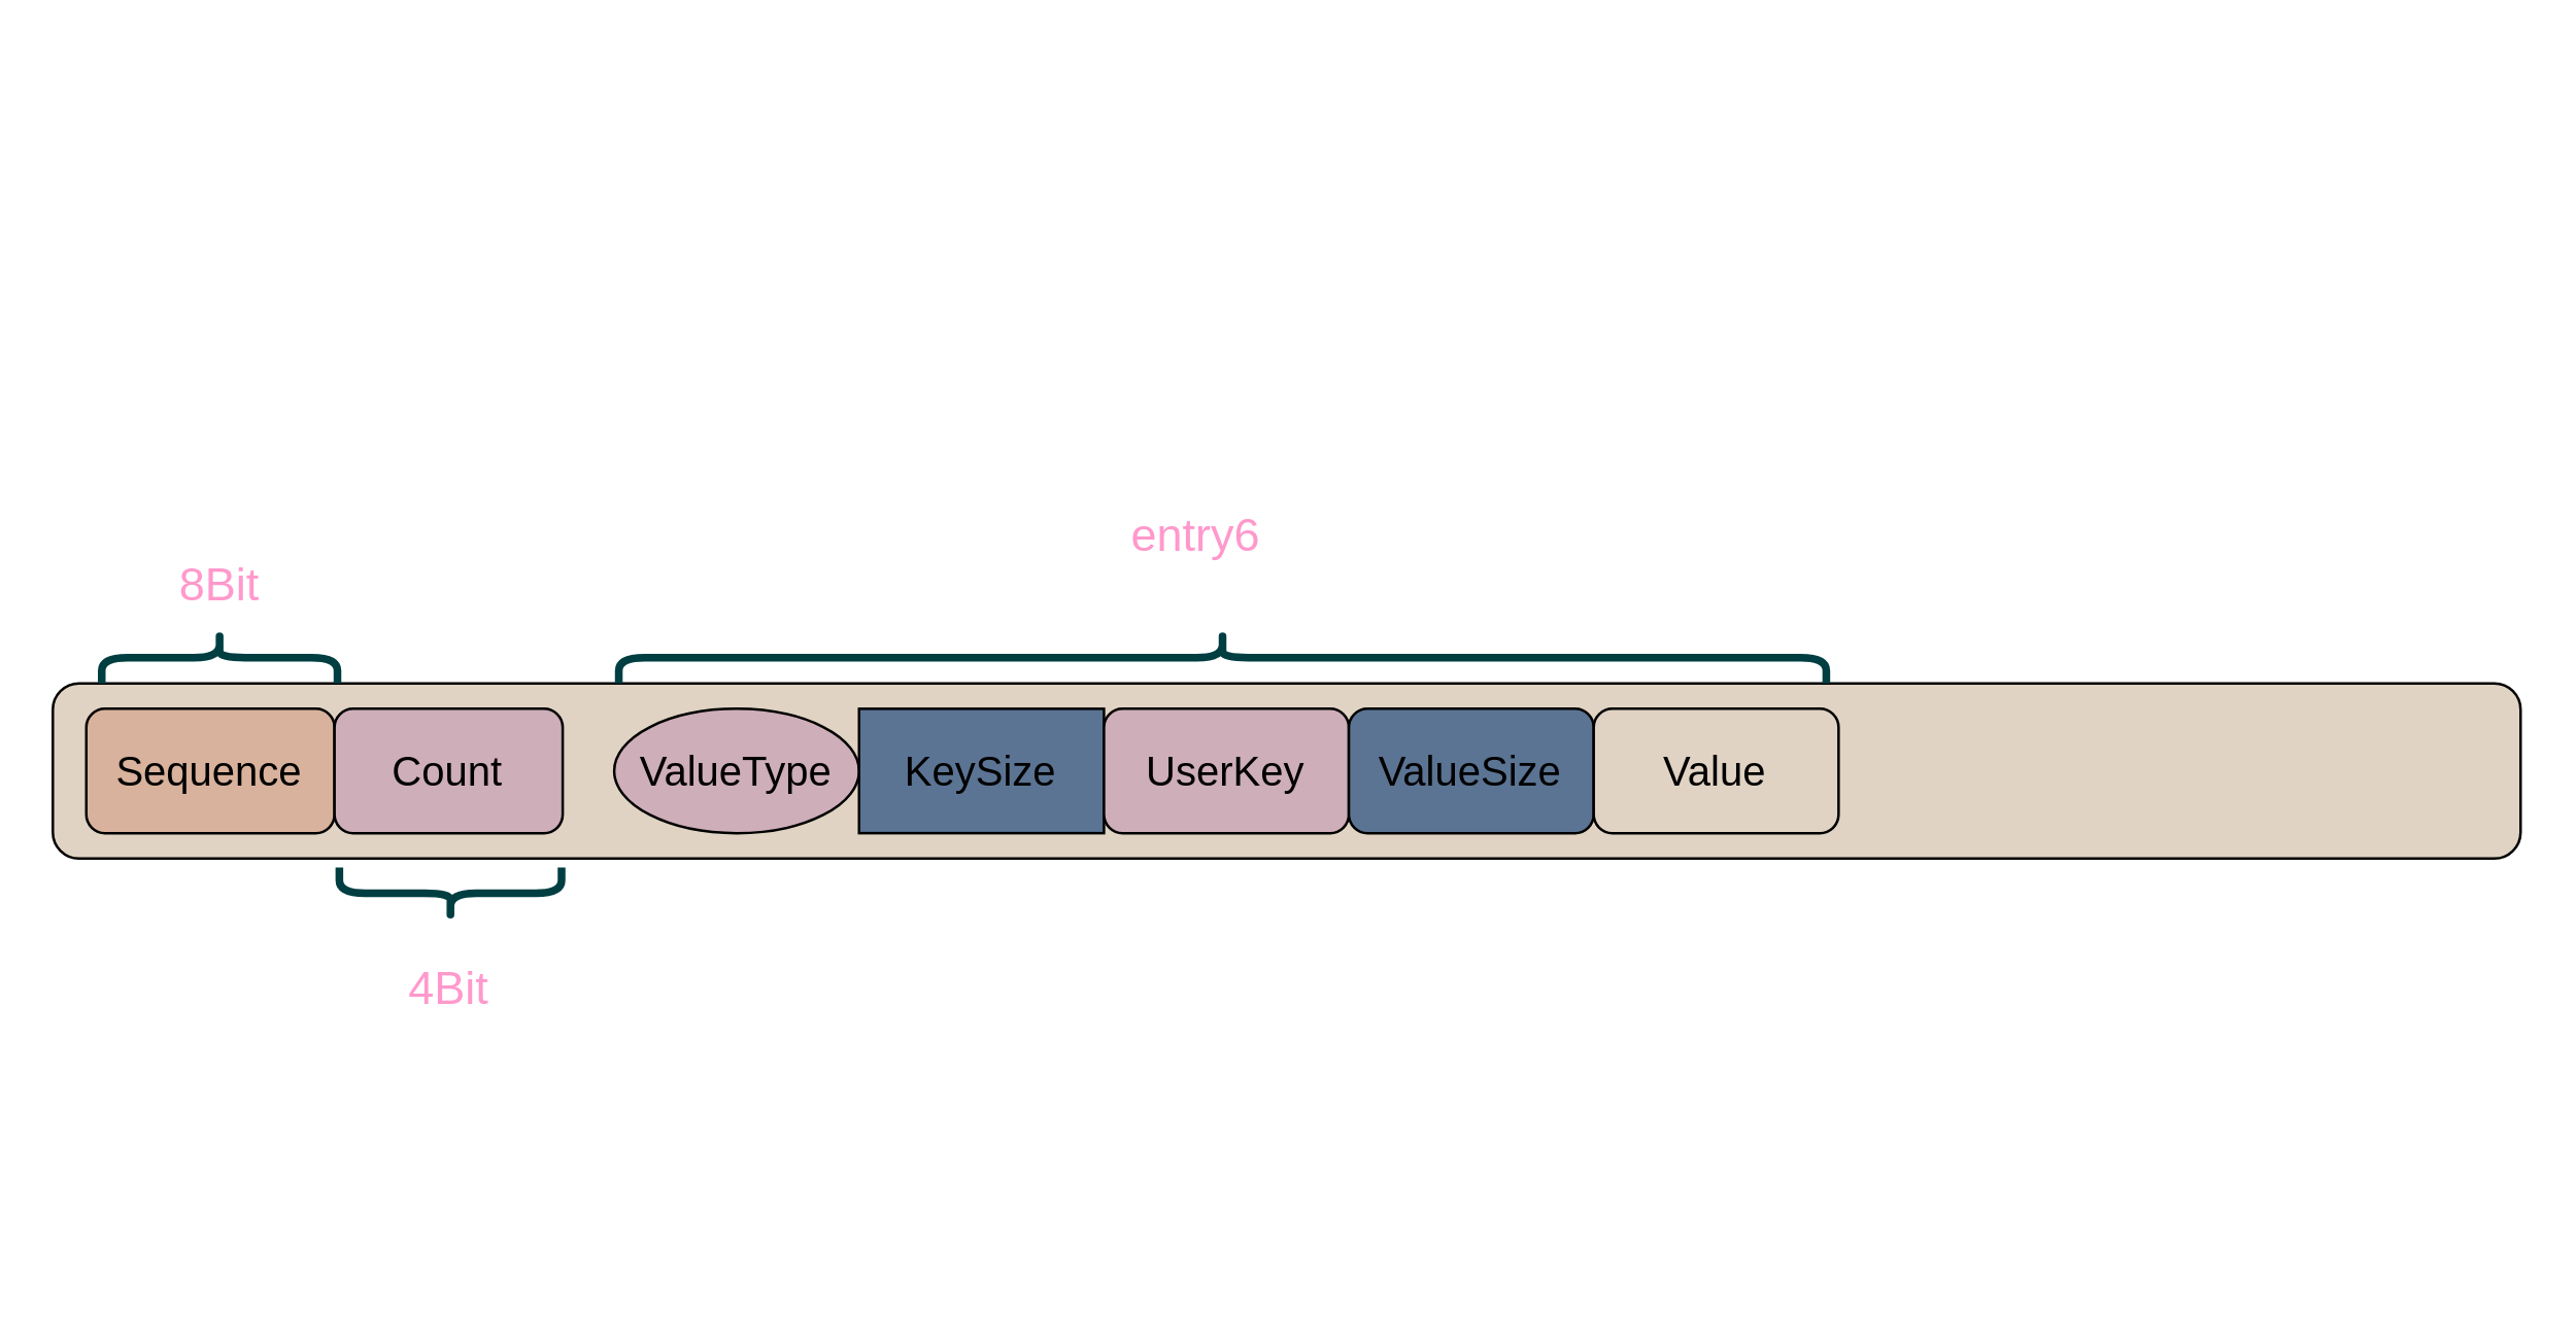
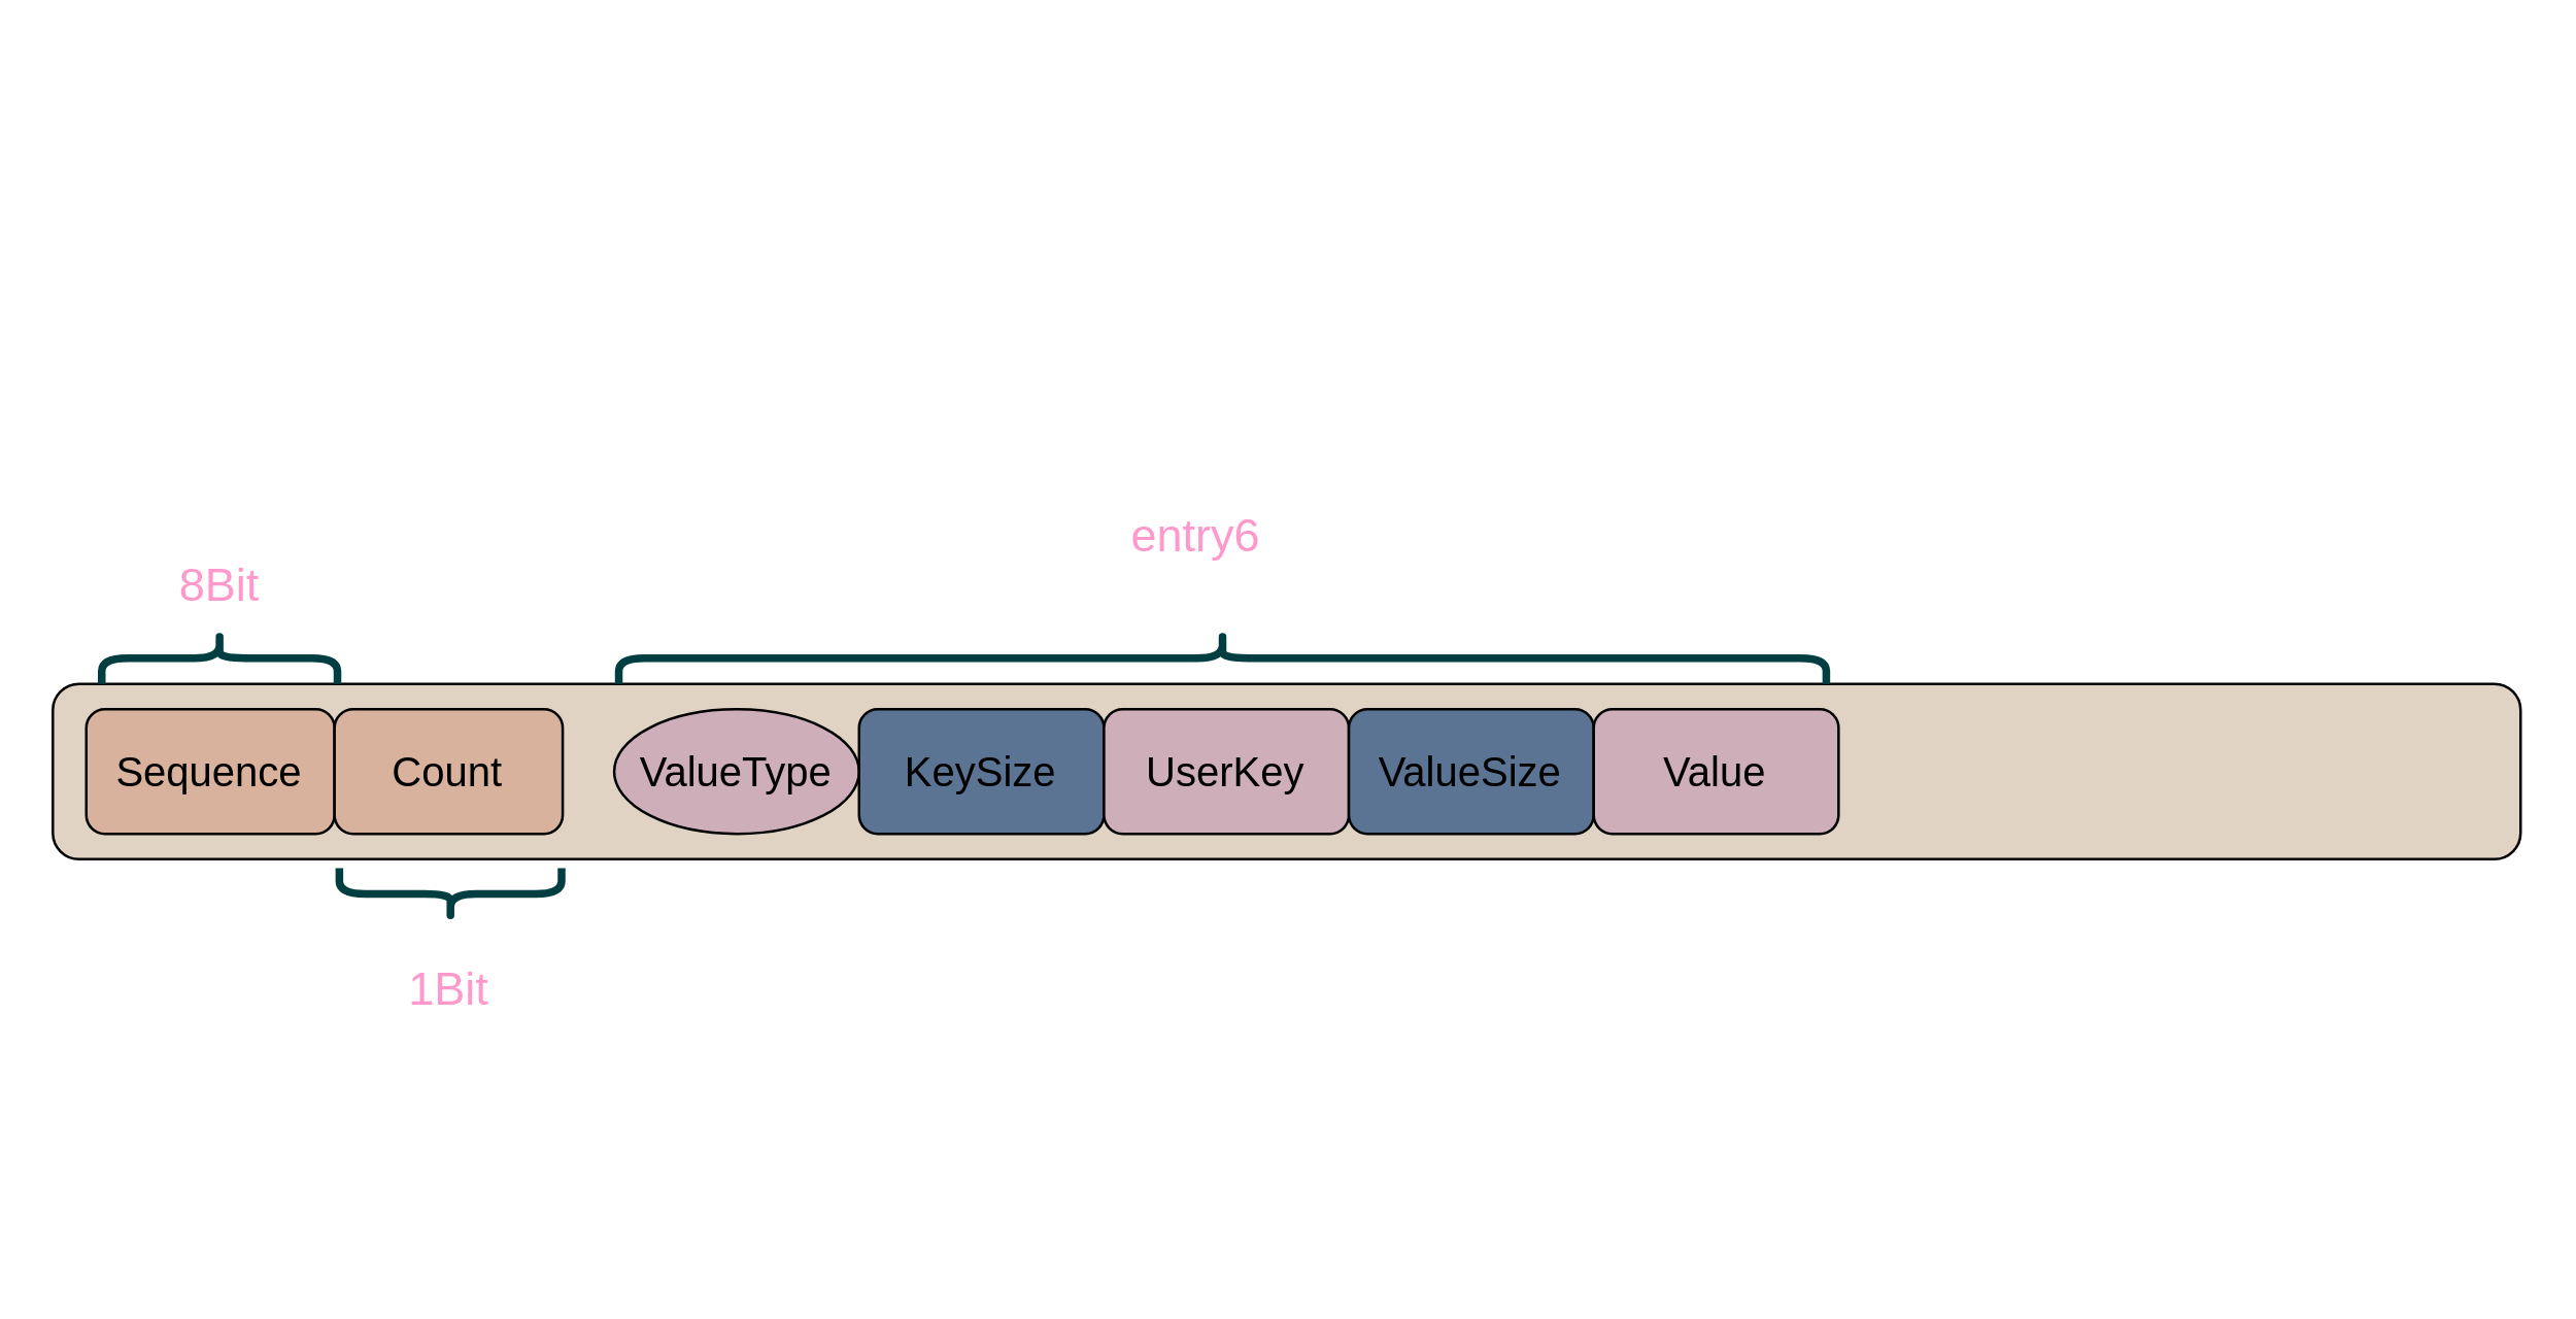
  <mxCell id="0" />
  <mxCell id="1" parent="0" />
  <mxCell id="2" value="" style="rounded=1;whiteSpace=wrap;html=1;fontSize=16;fillColor=#E0D3C3;container=0;" parent="1" vertex="1"><mxGeometry x="20.01" y="265" width="957.99" height="68" as="geometry" /></mxCell>
  <mxCell id="3" value="Sequence" style="rounded=1;whiteSpace=wrap;html=1;fontSize=16;fillColor=#D8B29C;fontColor=default;labelBackgroundColor=none;container=0;strokeWidth=1;" parent="1" vertex="1"><mxGeometry x="33" y="274.84" width="96.36" height="48.32" as="geometry" /></mxCell>
- <mxCell id="4" value="Count" style="rounded=1;whiteSpace=wrap;html=1;fontSize=16;fillColor=#ceaeb9;fontColor=default;labelBackgroundColor=none;container=0;strokeWidth=1;" parent="1" vertex="1"><mxGeometry x="129.356" y="274.842" width="88.578" height="48.316" as="geometry" /></mxCell>
+ <mxCell id="4" value="Count" style="rounded=1;whiteSpace=wrap;html=1;fontSize=16;fillColor=#D8B29C;fontColor=default;labelBackgroundColor=none;container=0;strokeWidth=1;" parent="1" vertex="1"><mxGeometry x="129.356" y="274.842" width="88.578" height="48.316" as="geometry" /></mxCell>
  <mxCell id="5" value="ValueType" style="ellipse;whiteSpace=wrap;html=1;fontSize=16;fillColor=#CEAEB9;fontColor=default;labelBackgroundColor=none;container=0;strokeWidth=1;" vertex="1" parent="1"><mxGeometry x="237.94" y="274.84" width="95.06" height="48.32" as="geometry" /></mxCell>
- <mxCell id="6" value="KeySize" style="whiteSpace=wrap;html=1;fontSize=16;fillColor=#5B7493;fontColor=default;labelBackgroundColor=none;container=0;strokeWidth=1;rounded=0;" vertex="1" parent="1"><mxGeometry x="333" y="274.84" width="95.06" height="48.32" as="geometry" /></mxCell>
+ <mxCell id="6" value="KeySize" style="rounded=1;whiteSpace=wrap;html=1;fontSize=16;fillColor=#5B7493;fontColor=default;labelBackgroundColor=none;container=0;strokeWidth=1;" vertex="1" parent="1"><mxGeometry x="333" y="274.84" width="95.06" height="48.32" as="geometry" /></mxCell>
  <mxCell id="7" value="UserKey" style="rounded=1;whiteSpace=wrap;html=1;fontSize=16;fillColor=#CEAEB9;fontColor=default;labelBackgroundColor=none;container=0;strokeWidth=1;" vertex="1" parent="1"><mxGeometry x="428.06" y="274.84" width="95.06" height="48.32" as="geometry" /></mxCell>
  <mxCell id="8" value="ValueSize" style="rounded=1;whiteSpace=wrap;html=1;fontSize=16;fillColor=#5B7493;fontColor=default;labelBackgroundColor=none;container=0;strokeWidth=1;" vertex="1" parent="1"><mxGeometry x="523.12" y="274.84" width="95.06" height="48.32" as="geometry" /></mxCell>
- <mxCell id="9" value="Value" style="rounded=1;whiteSpace=wrap;html=1;fontSize=16;fillColor=#e0d3c3;fontColor=default;labelBackgroundColor=none;container=0;strokeWidth=1;" vertex="1" parent="1"><mxGeometry x="618.18" y="274.84" width="95.06" height="48.32" as="geometry" /></mxCell>
+ <mxCell id="9" value="Value" style="rounded=1;whiteSpace=wrap;html=1;fontSize=16;fillColor=#CEAEB9;fontColor=default;labelBackgroundColor=none;container=0;strokeWidth=1;" vertex="1" parent="1"><mxGeometry x="618.18" y="274.84" width="95.06" height="48.32" as="geometry" /></mxCell>
  <mxCell id="10" value="" style="shape=curlyBracket;whiteSpace=wrap;html=1;rounded=1;flipH=1;labelPosition=right;verticalLabelPosition=middle;align=left;verticalAlign=middle;fillColor=#5B7493;strokeWidth=3;strokeColor=#013E41;rotation=-90;" vertex="1" parent="1"><mxGeometry x="74.75" y="209.25" width="20" height="91.5" as="geometry" /></mxCell>
  <mxCell id="11" value="&lt;font color=&quot;#ff99cc&quot; style=&quot;font-size: 18px;&quot;&gt;8Bit&lt;/font&gt;" style="text;html=1;strokeColor=none;fillColor=none;align=center;verticalAlign=middle;whiteSpace=wrap;rounded=0;strokeWidth=3;fontSize=18;" vertex="1" parent="1"><mxGeometry x="55" y="212" width="60" height="30" as="geometry" /></mxCell>
  <mxCell id="12" value="" style="shape=curlyBracket;whiteSpace=wrap;html=1;rounded=1;flipH=1;labelPosition=right;verticalLabelPosition=middle;align=left;verticalAlign=middle;fillColor=#5B7493;strokeWidth=3;strokeColor=#013E41;rotation=90;" vertex="1" parent="1"><mxGeometry x="164.38" y="303.38" width="20" height="86.25" as="geometry" /></mxCell>
- <mxCell id="13" value="&lt;font color=&quot;#ff99cc&quot; style=&quot;font-size: 18px;&quot;&gt;4Bit&lt;/font&gt;" style="text;html=1;strokeColor=none;fillColor=none;align=center;verticalAlign=middle;whiteSpace=wrap;rounded=0;strokeWidth=3;fontSize=18;" vertex="1" parent="1"><mxGeometry x="143.65" y="369" width="60" height="30" as="geometry" /></mxCell>
+ <mxCell id="13" value="&lt;font color=&quot;#ff99cc&quot; style=&quot;font-size: 18px;&quot;&gt;1Bit&lt;/font&gt;" style="text;html=1;strokeColor=none;fillColor=none;align=center;verticalAlign=middle;whiteSpace=wrap;rounded=0;strokeWidth=3;fontSize=18;" vertex="1" parent="1"><mxGeometry x="143.65" y="369" width="60" height="30" as="geometry" /></mxCell>
  <mxCell id="14" value="" style="shape=curlyBracket;whiteSpace=wrap;html=1;rounded=1;flipH=1;labelPosition=right;verticalLabelPosition=middle;align=left;verticalAlign=middle;fillColor=#5B7493;strokeWidth=3;strokeColor=#013E41;rotation=-90;" vertex="1" parent="1"><mxGeometry x="464.1" y="20.62" width="20" height="468.75" as="geometry" /></mxCell>
  <mxCell id="15" value="&lt;font color=&quot;#ff99cc&quot; style=&quot;font-size: 18px;&quot;&gt;entry6&lt;/font&gt;" style="text;html=1;strokeColor=none;fillColor=none;align=center;verticalAlign=middle;whiteSpace=wrap;rounded=0;strokeWidth=3;fontSize=18;" vertex="1" parent="1"><mxGeometry x="434" y="193" width="60" height="30" as="geometry" /></mxCell>
